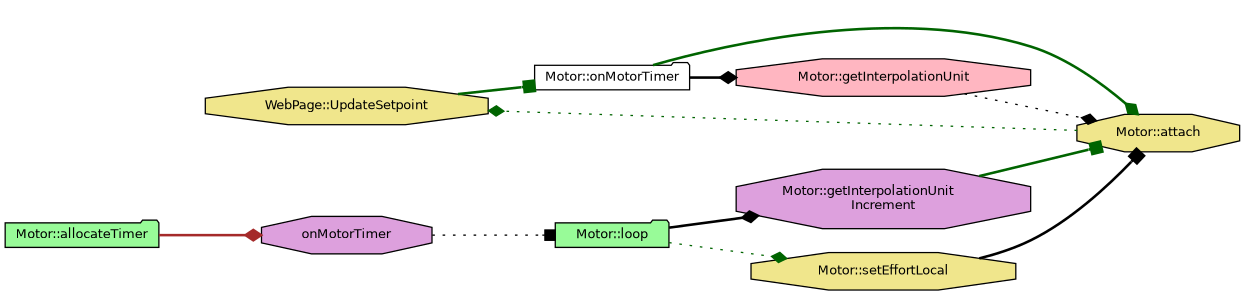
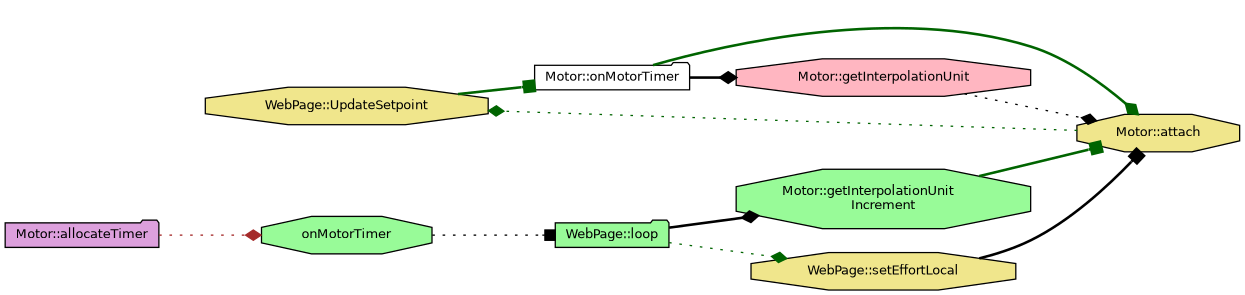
  digraph {
    rankdir=LR
    node [color=black fillcolor=khaki fontname=Helvetica fontsize=10 shape=octagon style=filled]
    edge [arrowhead=diamond color=darkgreen fontname=Helvetica fontsize=10 labelfontname=Helvetica labelfontsize=10 style=bold]
    n1 [fontcolor=black height=0.2 label="WebPage::UpdateSetpoint" width=0.4]
    n2 [fillcolor=white height=0.2 label="Motor::onMotorTimer" shape=folder width=0.4]
    n3 [height=0.2 label="Motor::attach" width=0.4]
    n4 [fillcolor=lightpink height=0.2 label="Motor::getInterpolationUnit" width=0.4]
-   n5 [fillcolor=palegreen height=0.2 label="Motor::allocateTimer" shape=folder width=0.4]
-   n6 [fillcolor=plum height=0.2 label=onMotorTimer width=0.4]
-   n7 [fillcolor=palegreen height=0.2 label="Motor::loop" shape=folder width=0.4]
-   n8 [fillcolor=plum height=0.2 label="Motor::getInterpolationUnit\lIncrement" width=0.4]
-   n9 [height=0.2 label="Motor::setEffortLocal" width=0.4]
+   n5 [fillcolor=plum height=0.2 label="Motor::allocateTimer" shape=folder width=0.4]
+   n6 [fillcolor=palegreen height=0.2 label=onMotorTimer width=0.4]
+   n7 [fillcolor=palegreen height=0.2 label="WebPage::loop" shape=folder width=0.4]
+   n8 [fillcolor=palegreen height=0.2 label="Motor::getInterpolationUnit\lIncrement" width=0.4]
+   n9 [height=0.2 label="WebPage::setEffortLocal" width=0.4]
    n1 -> n2 [arrowhead=box]
    n2 -> n3
    n2 -> n4 [color=black]
    n3 -> n1 [style=dotted]
    n4 -> n3 [color=black style=dotted]
-   n5 -> n6 [color=brown]
+   n5 -> n6 [color=brown style=dotted]
    n6 -> n7 [arrowhead=box color=black style=dotted]
    n7 -> n8 [color=black]
    n7 -> n9 [style=dotted]
    n8 -> n3 [arrowhead=box]
    n9 -> n3 [arrowhead=box color=black]
  }
